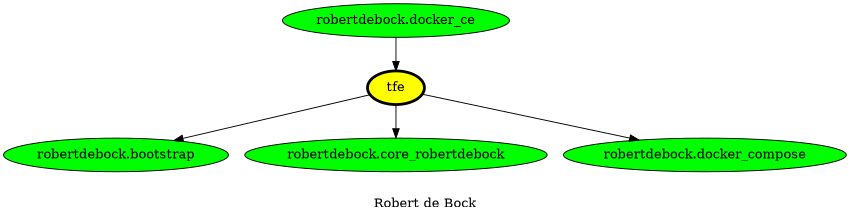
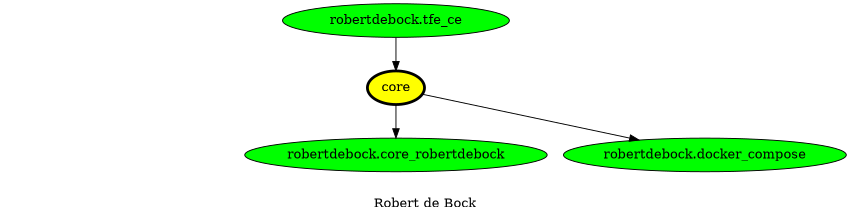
  digraph {
    label="Robert de Bock"
    node [fillcolor=green style=filled]
-   tfe [fillcolor=yellow penwidth=3]
-   "robertdebock.bootstrap"
+   tfe [fillcolor=yellow penwidth=3 label=core]
    n3 [label="robertdebock.core_robertdebock"]
    "robertdebock.docker_compose"
-   "robertdebock.docker_ce"
-   tfe -> "robertdebock.bootstrap"
+   "robertdebock.docker_ce" [label="robertdebock.tfe_ce"]
    tfe -> n3
    tfe -> "robertdebock.docker_compose"
    "robertdebock.docker_ce" -> tfe
  }
